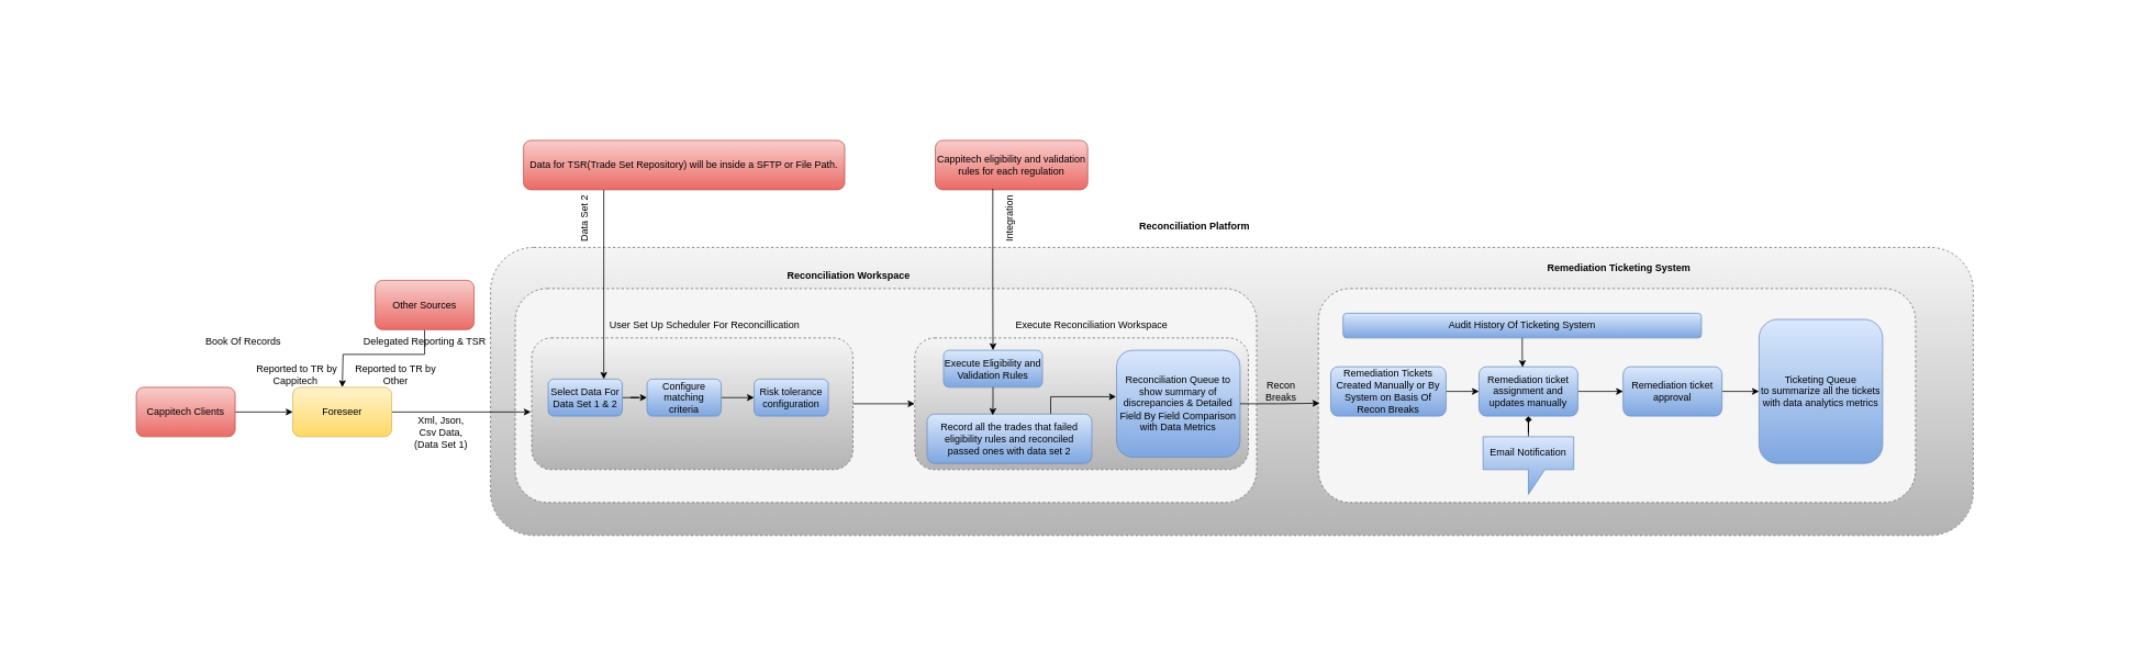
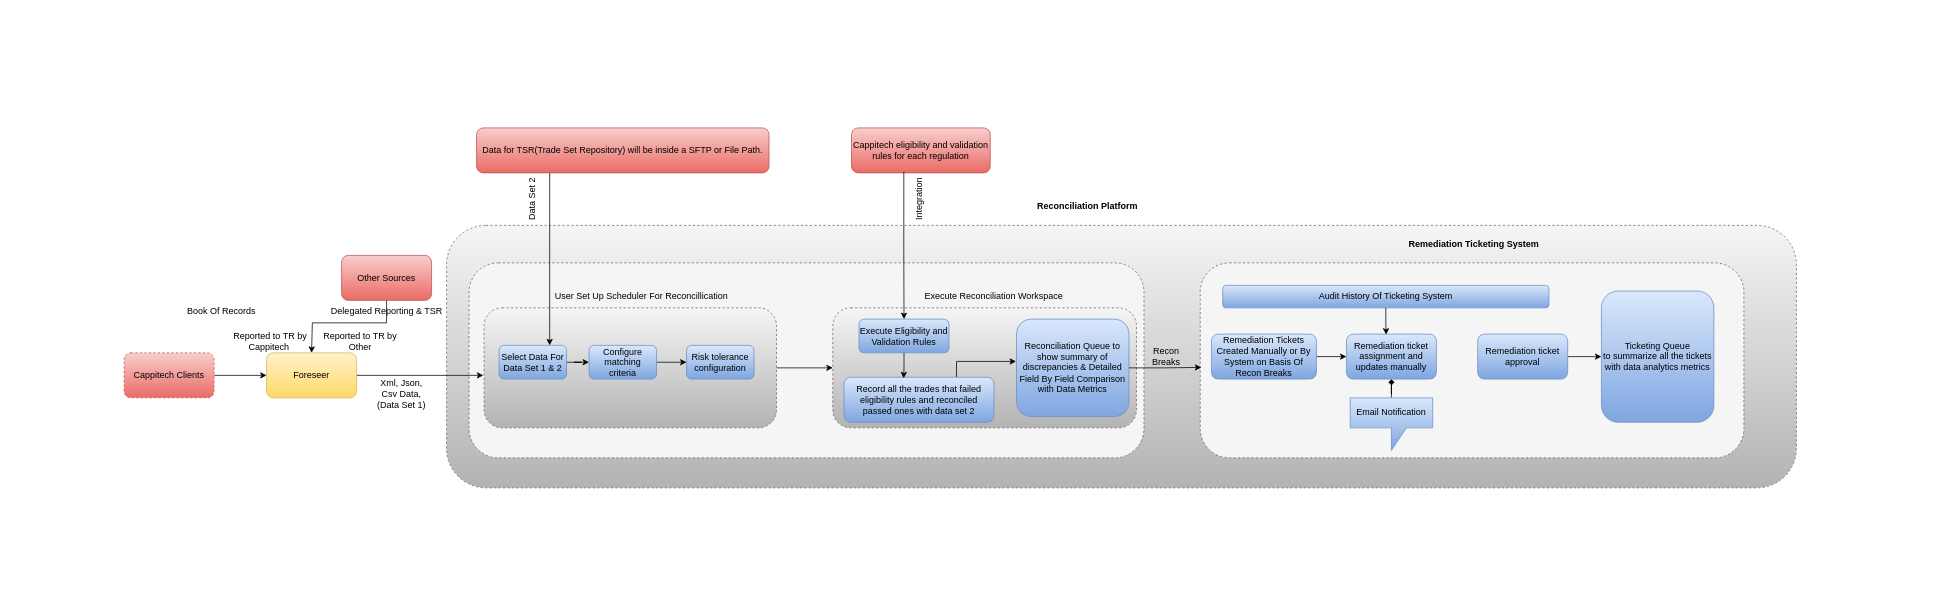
  <mxCell id="0" />
  <mxCell id="1" parent="0" />
  <mxCell id="2" value="" style="rounded=1;whiteSpace=wrap;html=1;dashed=1;fillColor=#f5f5f5;strokeColor=#666666;gradientColor=#b3b3b3;" parent="1" vertex="1"><mxGeometry x="595" width="1800" height="350" as="geometry" y="300" /></mxCell>
  <mxCell id="3" value="" style="rounded=1;whiteSpace=wrap;html=1;dashed=1;strokeWidth=1;fillColor=#f5f5f5;fontColor=#333333;strokeColor=#666666;" parent="1" vertex="1"><mxGeometry x="625" y="350" width="900" height="260" as="geometry" /></mxCell>
  <mxCell id="4" value="&lt;b&gt;Reconciliation Platform&lt;/b&gt;" style="text;html=1;align=center;verticalAlign=middle;whiteSpace=wrap;rounded=0;" parent="1" vertex="1"><mxGeometry x="1365" y="260" width="170" height="30" as="geometry" /></mxCell>
  <mxCell id="5" style="edgeStyle=orthogonalEdgeStyle;rounded=0;orthogonalLoop=1;jettySize=auto;html=1;" parent="1" source="6" edge="1"><mxGeometry relative="1" as="geometry"><mxPoint x="644" y="500" as="targetPoint" /></mxGeometry></mxCell>
  <mxCell id="6" value="Foreseer" style="rounded=1;whiteSpace=wrap;html=1;fillColor=#fff2cc;gradientColor=#ffd966;strokeColor=#d6b656;" parent="1" vertex="1"><mxGeometry x="355" y="470" width="120" height="60" as="geometry" /></mxCell>
  <mxCell id="7" value="Xml, Json, Csv Data,&lt;div&gt;(Data Set 1)&lt;/div&gt;" style="text;html=1;align=center;verticalAlign=middle;whiteSpace=wrap;rounded=0;" parent="1" vertex="1"><mxGeometry x="495" y="510" width="80" height="30" as="geometry" /></mxCell>
  <mxCell id="8" style="edgeStyle=orthogonalEdgeStyle;rounded=0;orthogonalLoop=1;jettySize=auto;html=1;" parent="1" source="9" edge="1"><mxGeometry relative="1" as="geometry"><mxPoint x="415" y="470" as="targetPoint" /><Array as="points"><mxPoint x="515" y="430" /><mxPoint x="416" y="430" /></Array></mxGeometry></mxCell>
  <mxCell id="9" value="Other Sources" style="rounded=1;whiteSpace=wrap;html=1;fillColor=#f8cecc;strokeColor=#b85450;gradientColor=#ea6b66;" parent="1" vertex="1"><mxGeometry x="455" y="340" width="120" height="60" as="geometry" /></mxCell>
  <mxCell id="10" value="" style="rounded=1;whiteSpace=wrap;html=1;dashed=1;fillColor=#f5f5f5;fontColor=#333333;strokeColor=#666666;" parent="1" vertex="1"><mxGeometry x="1600" y="350" width="725" height="260" as="geometry" /></mxCell>
- <mxCell id="11" value="&lt;b&gt;Reconciliation Workspace&lt;/b&gt;" style="text;html=1;align=center;verticalAlign=middle;whiteSpace=wrap;rounded=0;" parent="1" vertex="1"><mxGeometry x="945" y="320" width="170" height="30" as="geometry" /></mxCell>
  <mxCell id="12" value="&lt;b&gt;Remediation Ticketing System&lt;/b&gt;" style="text;html=1;align=center;verticalAlign=middle;whiteSpace=wrap;rounded=0;" parent="1" vertex="1"><mxGeometry x="1865" y="310" width="200" height="30" as="geometry" /></mxCell>
  <mxCell id="13" value="Book Of Records" style="text;html=1;align=center;verticalAlign=middle;whiteSpace=wrap;rounded=0;" parent="1" vertex="1"><mxGeometry x="245" y="400" width="100" height="30" as="geometry" /></mxCell>
  <mxCell id="14" value="Reported to TR by Cappitech&amp;nbsp;" style="text;html=1;align=center;verticalAlign=middle;whiteSpace=wrap;rounded=0;" parent="1" vertex="1"><mxGeometry x="295" y="440" width="130" height="30" as="geometry" /></mxCell>
  <mxCell id="15" value="Delegated Reporting&amp;nbsp;&lt;span style=&quot;background-color: initial;&quot;&gt;&amp;amp; TSR&lt;/span&gt;" style="text;html=1;align=center;verticalAlign=middle;whiteSpace=wrap;rounded=0;" parent="1" vertex="1"><mxGeometry x="432.5" y="400" width="165" height="30" as="geometry" /></mxCell>
  <mxCell id="16" value="Reported to TR by Other" style="text;html=1;align=center;verticalAlign=middle;whiteSpace=wrap;rounded=0;" parent="1" vertex="1"><mxGeometry x="415" y="440" width="130" height="30" as="geometry" /></mxCell>
  <mxCell id="17" style="edgeStyle=orthogonalEdgeStyle;rounded=0;orthogonalLoop=1;jettySize=auto;html=1;entryX=0;entryY=0.5;entryDx=0;entryDy=0;" parent="1" source="18" target="24" edge="1"><mxGeometry relative="1" as="geometry" /></mxCell>
  <mxCell id="18" value="" style="rounded=1;whiteSpace=wrap;html=1;dashed=1;fillColor=#f5f5f5;gradientColor=#b3b3b3;strokeColor=#666666;" parent="1" vertex="1"><mxGeometry x="645" y="410" width="390" height="160" as="geometry" /></mxCell>
  <mxCell id="19" style="edgeStyle=orthogonalEdgeStyle;rounded=0;orthogonalLoop=1;jettySize=auto;html=1;entryX=0;entryY=0.5;entryDx=0;entryDy=0;" parent="1" source="20" target="22" edge="1"><mxGeometry relative="1" as="geometry" /></mxCell>
  <mxCell id="20" value="Select Data F&lt;span style=&quot;background-color: initial;&quot;&gt;or&lt;/span&gt;&lt;div&gt;Data Set 1 &amp;amp; 2&lt;/div&gt;" style="rounded=1;whiteSpace=wrap;html=1;fillColor=#dae8fc;gradientColor=#7ea6e0;strokeColor=#6c8ebf;" parent="1" vertex="1"><mxGeometry x="665" y="460" width="90" height="45" as="geometry" /></mxCell>
  <mxCell id="21" style="edgeStyle=orthogonalEdgeStyle;rounded=0;orthogonalLoop=1;jettySize=auto;html=1;entryX=0;entryY=0.5;entryDx=0;entryDy=0;" parent="1" source="22" target="23" edge="1"><mxGeometry relative="1" as="geometry" /></mxCell>
  <mxCell id="22" value="Configure matching criteria" style="rounded=1;whiteSpace=wrap;html=1;fillColor=#dae8fc;gradientColor=#7ea6e0;strokeColor=#6c8ebf;" parent="1" vertex="1"><mxGeometry x="785" y="460" width="90" height="45" as="geometry" /></mxCell>
  <mxCell id="23" value="Risk tolerance configuration" style="rounded=1;whiteSpace=wrap;html=1;fillColor=#dae8fc;gradientColor=#7ea6e0;strokeColor=#6c8ebf;" parent="1" vertex="1"><mxGeometry x="915" y="460" width="90" height="45" as="geometry" /></mxCell>
  <mxCell id="24" value="" style="rounded=1;whiteSpace=wrap;html=1;dashed=1;fillColor=#f5f5f5;gradientColor=#b3b3b3;strokeColor=#666666;" parent="1" vertex="1"><mxGeometry x="1110" y="410" width="405" height="160" as="geometry" /></mxCell>
  <mxCell id="25" value="User Set Up Scheduler For Reconcillication" style="text;html=1;align=center;verticalAlign=middle;whiteSpace=wrap;rounded=0;" parent="1" vertex="1"><mxGeometry x="695" y="380" width="320" height="30" as="geometry" /></mxCell>
  <mxCell id="26" value="Execute Eligibility and Validation Rules" style="rounded=1;whiteSpace=wrap;html=1;fillColor=#dae8fc;gradientColor=#7ea6e0;strokeColor=#6c8ebf;" parent="1" vertex="1"><mxGeometry x="1145" y="425" width="120" height="45" as="geometry" /></mxCell>
  <mxCell id="27" value="Cappitech eligibility and validation rules for each regulation" style="rounded=1;whiteSpace=wrap;html=1;fillColor=#f8cecc;gradientColor=#ea6b66;strokeColor=#b85450;" parent="1" vertex="1"><mxGeometry x="1135" y="170" width="185" height="60" as="geometry" /></mxCell>
  <mxCell id="28" style="edgeStyle=orthogonalEdgeStyle;rounded=0;orthogonalLoop=1;jettySize=auto;html=1;entryX=0.5;entryY=0;entryDx=0;entryDy=0;exitX=0.377;exitY=0.978;exitDx=0;exitDy=0;exitPerimeter=0;" parent="1" source="27" target="26" edge="1"><mxGeometry relative="1" as="geometry" /></mxCell>
  <mxCell id="29" value="Integration" style="text;html=1;align=center;verticalAlign=middle;whiteSpace=wrap;rounded=0;rotation=-90;" parent="1" vertex="1"><mxGeometry x="1195" y="250" width="60" height="30" as="geometry" /></mxCell>
  <mxCell id="30" value="Execute Reconciliation Workspace" style="text;html=1;align=center;verticalAlign=middle;whiteSpace=wrap;rounded=0;" parent="1" vertex="1"><mxGeometry x="1215" y="385" width="220" height="20" as="geometry" /></mxCell>
  <mxCell id="31" value="Reconciliation Queue to show summary of discrepancies &amp;amp; Detailed Field By Field Comparison with Data Metrics" style="rounded=1;whiteSpace=wrap;html=1;fillColor=#dae8fc;gradientColor=#7ea6e0;strokeColor=#6c8ebf;" parent="1" vertex="1"><mxGeometry x="1355" y="425" width="150" height="130" as="geometry" /></mxCell>
  <mxCell id="32" style="edgeStyle=orthogonalEdgeStyle;rounded=0;orthogonalLoop=1;jettySize=auto;html=1;entryX=0;entryY=0.5;entryDx=0;entryDy=0;" parent="1" source="33" target="35" edge="1"><mxGeometry relative="1" as="geometry" /></mxCell>
  <mxCell id="33" value="Remediation Tickets Created Manually or By System on Basis Of Recon Breaks" style="rounded=1;whiteSpace=wrap;html=1;fillColor=#dae8fc;gradientColor=#7ea6e0;strokeColor=#6c8ebf;" parent="1" vertex="1"><mxGeometry x="1615" y="445" width="140" height="60" as="geometry" /></mxCell>
- <mxCell id="34" style="edgeStyle=orthogonalEdgeStyle;rounded=0;orthogonalLoop=1;jettySize=auto;html=1;entryX=0;entryY=0.5;entryDx=0;entryDy=0;" parent="1" source="35" target="37" edge="1"><mxGeometry relative="1" as="geometry" /></mxCell>
  <mxCell id="35" value="Remediation ticket assignment and updates manually" style="rounded=1;whiteSpace=wrap;html=1;fillColor=#dae8fc;gradientColor=#7ea6e0;strokeColor=#6c8ebf;" parent="1" vertex="1"><mxGeometry x="1795" y="445" width="120" height="60" as="geometry" /></mxCell>
  <mxCell id="36" style="edgeStyle=orthogonalEdgeStyle;rounded=0;orthogonalLoop=1;jettySize=auto;html=1;entryX=0;entryY=0.5;entryDx=0;entryDy=0;" parent="1" source="37" target="38" edge="1"><mxGeometry relative="1" as="geometry" /></mxCell>
  <mxCell id="37" value="Remediation ticket approval" style="rounded=1;whiteSpace=wrap;html=1;fillColor=#dae8fc;gradientColor=#7ea6e0;strokeColor=#6c8ebf;" parent="1" vertex="1"><mxGeometry x="1970" y="445" width="120" height="60" as="geometry" /></mxCell>
  <mxCell id="38" value="Ticketing Queue&lt;div&gt;to summarize all the tickets with data analytics metrics&lt;/div&gt;" style="rounded=1;whiteSpace=wrap;html=1;fillColor=#dae8fc;gradientColor=#7ea6e0;strokeColor=#6c8ebf;" parent="1" vertex="1"><mxGeometry x="2135" y="387.5" width="150" height="175" as="geometry" /></mxCell>
  <mxCell id="39" style="edgeStyle=orthogonalEdgeStyle;rounded=0;orthogonalLoop=1;jettySize=auto;html=1;entryX=0.5;entryY=1;entryDx=0;entryDy=0;endArrow=diamond;" parent="1" source="40" target="35" edge="1"><mxGeometry relative="1" as="geometry" /></mxCell>
  <mxCell id="40" value="Email Notification" style="shape=callout;whiteSpace=wrap;html=1;perimeter=calloutPerimeter;fillColor=#dae8fc;gradientColor=#7ea6e0;strokeColor=#6c8ebf;" parent="1" vertex="1"><mxGeometry x="1800" y="530" width="110" height="70" as="geometry" /></mxCell>
  <mxCell id="41" value="Audit History Of Ticketing System" style="rounded=1;whiteSpace=wrap;html=1;fillColor=#dae8fc;gradientColor=#7ea6e0;strokeColor=#6c8ebf;" parent="1" vertex="1"><mxGeometry x="1630" y="380" width="435" height="30" as="geometry" /></mxCell>
  <mxCell id="42" style="edgeStyle=orthogonalEdgeStyle;rounded=0;orthogonalLoop=1;jettySize=auto;html=1;entryX=0.441;entryY=0.011;entryDx=0;entryDy=0;entryPerimeter=0;" parent="1" source="41" target="35" edge="1"><mxGeometry relative="1" as="geometry" /></mxCell>
  <mxCell id="43" style="edgeStyle=orthogonalEdgeStyle;rounded=0;orthogonalLoop=1;jettySize=auto;html=1;entryX=0;entryY=0.5;entryDx=0;entryDy=0;" parent="1" source="44" target="6" edge="1"><mxGeometry relative="1" as="geometry" /></mxCell>
- <mxCell id="44" value="Cappitech Clients" style="rounded=1;whiteSpace=wrap;html=1;fillColor=#f8cecc;strokeColor=#b85450;gradientColor=#ea6b66;" parent="1" vertex="1"><mxGeometry x="165" y="470" width="120" height="60" as="geometry" /></mxCell>
+ <mxCell id="44" value="Cappitech Clients" style="rounded=1;whiteSpace=wrap;html=1;fillColor=#f8cecc;strokeColor=#b85450;gradientColor=#ea6b66;dashed=1;" parent="1" vertex="1"><mxGeometry x="165" y="470" width="120" height="60" as="geometry" /></mxCell>
  <mxCell id="45" style="edgeStyle=orthogonalEdgeStyle;rounded=0;orthogonalLoop=1;jettySize=auto;html=1;entryX=0.75;entryY=0;entryDx=0;entryDy=0;exitX=0.25;exitY=1;exitDx=0;exitDy=0;" parent="1" source="46" target="20" edge="1"><mxGeometry relative="1" as="geometry"><mxPoint x="733" y="240" as="sourcePoint" /></mxGeometry></mxCell>
  <mxCell id="46" value="Data for TSR(Trade Set Repository) will be inside a SFTP or File Path." style="rounded=1;whiteSpace=wrap;html=1;fillColor=#f8cecc;gradientColor=#ea6b66;strokeColor=#b85450;" parent="1" vertex="1"><mxGeometry x="635" y="170" width="390" height="60" as="geometry" /></mxCell>
  <mxCell id="47" value="Data Set 2" style="text;html=1;align=center;verticalAlign=middle;whiteSpace=wrap;rounded=0;rotation=-90;" parent="1" vertex="1"><mxGeometry x="680" y="250" width="60" height="30" as="geometry" /></mxCell>
  <mxCell id="48" style="edgeStyle=orthogonalEdgeStyle;rounded=0;orthogonalLoop=1;jettySize=auto;html=1;entryX=-0.004;entryY=0.434;entryDx=0;entryDy=0;exitX=0.75;exitY=0;exitDx=0;exitDy=0;entryPerimeter=0;" parent="1" source="49" target="31" edge="1"><mxGeometry relative="1" as="geometry" /></mxCell>
  <mxCell id="49" value="Record all the trades that failed eligibility rules and reconciled passed ones with data set 2" style="whiteSpace=wrap;html=1;fillColor=#dae8fc;strokeColor=#6c8ebf;rounded=1;gradientColor=#7ea6e0;" parent="1" vertex="1"><mxGeometry x="1125" y="502.5" width="200" height="60" as="geometry" /></mxCell>
  <mxCell id="50" style="edgeStyle=orthogonalEdgeStyle;rounded=0;orthogonalLoop=1;jettySize=auto;html=1;entryX=0.398;entryY=0.024;entryDx=0;entryDy=0;entryPerimeter=0;" parent="1" source="26" target="49" edge="1"><mxGeometry relative="1" as="geometry" /></mxCell>
  <mxCell id="51" style="edgeStyle=orthogonalEdgeStyle;rounded=0;orthogonalLoop=1;jettySize=auto;html=1;entryX=0.002;entryY=0.536;entryDx=0;entryDy=0;entryPerimeter=0;" parent="1" source="31" target="10" edge="1"><mxGeometry relative="1" as="geometry" /></mxCell>
  <mxCell id="52" value="Recon Breaks" style="text;html=1;align=center;verticalAlign=middle;whiteSpace=wrap;rounded=0;" vertex="1" parent="1"><mxGeometry x="1525" y="460" width="60" height="30" as="geometry" /></mxCell>
  <mxCell id="53" value="&amp;nbsp;&amp;nbsp;" style="text;html=1;align=center;verticalAlign=middle;whiteSpace=wrap;rounded=0;" vertex="1" parent="1"><mxGeometry x="1085" y="740" width="60" height="30" as="geometry" /></mxCell>
  <mxCell id="54" value="&amp;nbsp;&amp;nbsp;" style="text;html=1;align=center;verticalAlign=middle;whiteSpace=wrap;rounded=0;" vertex="1" parent="1"><mxGeometry x="20" y="465" width="60" height="30" as="geometry" /></mxCell>
  <mxCell id="55" value="&amp;nbsp;&amp;nbsp;" style="text;html=1;align=center;verticalAlign=middle;whiteSpace=wrap;rounded=0;" vertex="1" parent="1"><mxGeometry x="2505" y="465" width="60" height="30" as="geometry" /></mxCell>
  <mxCell id="56" value="&amp;nbsp;&amp;nbsp;" style="text;html=1;align=center;verticalAlign=middle;whiteSpace=wrap;rounded=0;" vertex="1" parent="1"><mxGeometry x="1225" y="20" width="60" height="30" as="geometry" /></mxCell>
